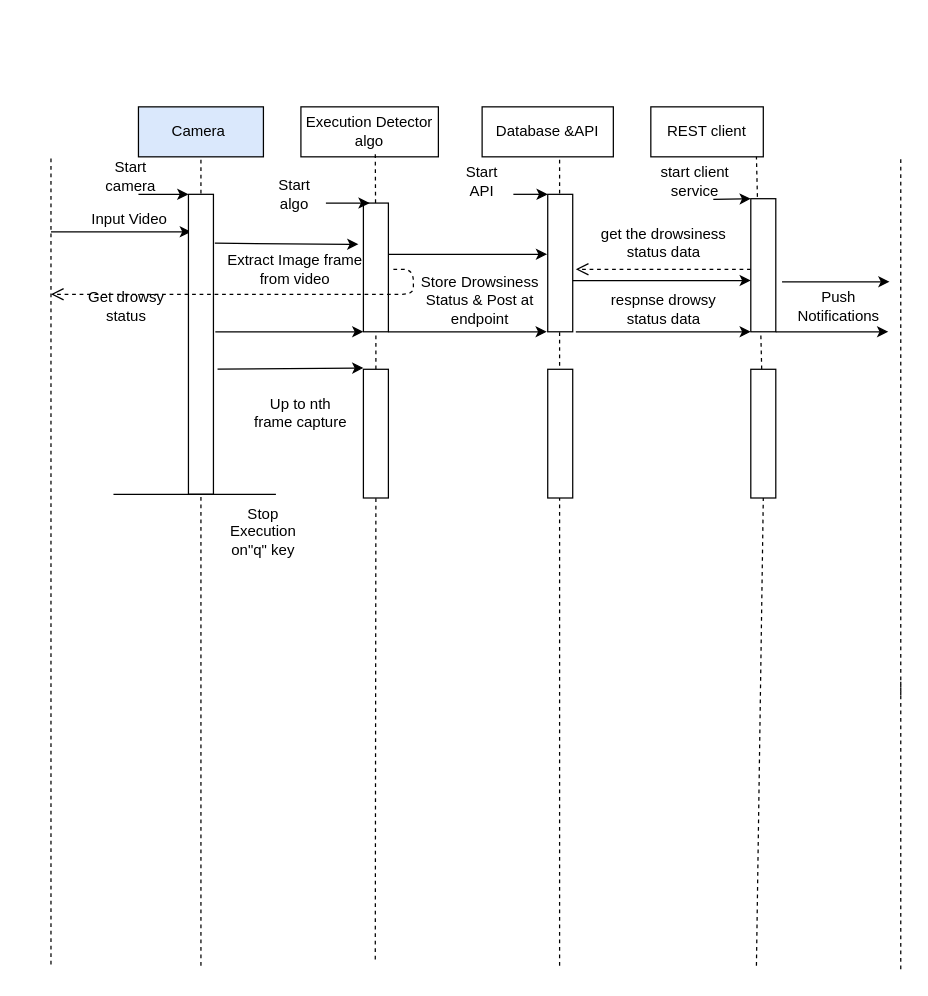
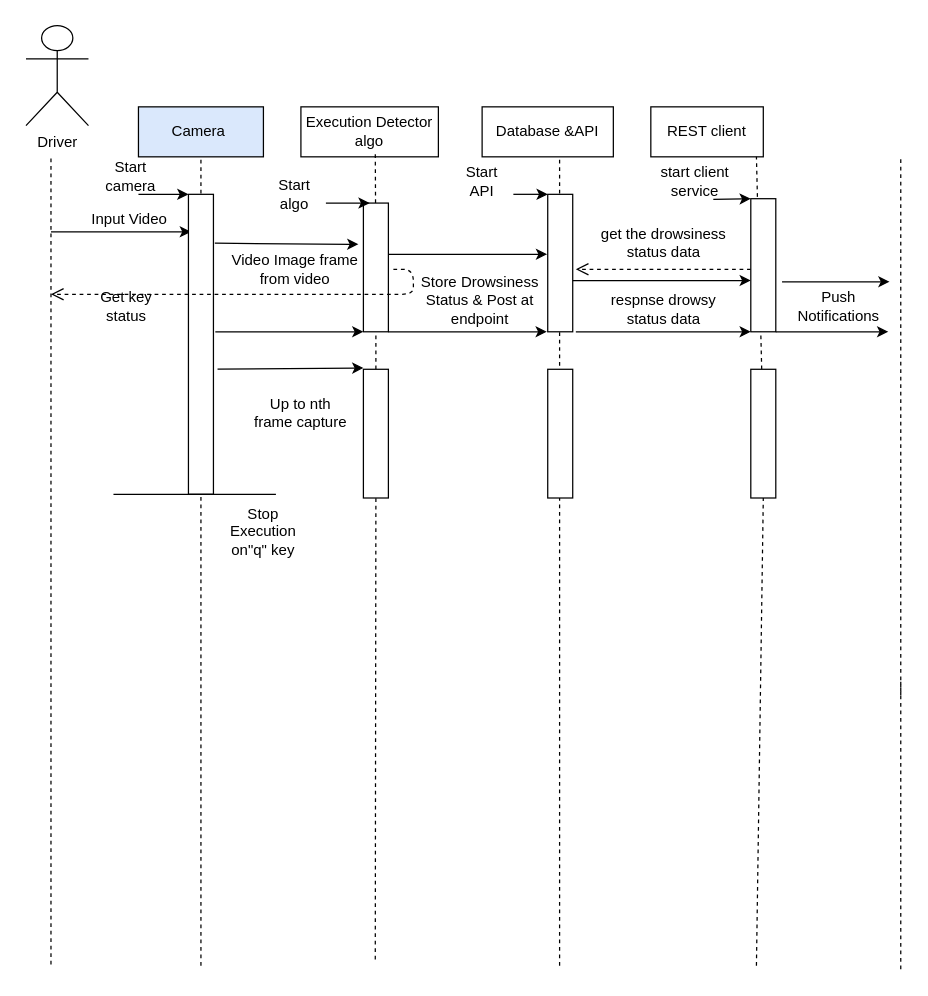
  <mxCell id="0" />
  <mxCell id="1" parent="0" />
  <mxCell id="2" value="Camera&amp;nbsp;" style="rounded=0;whiteSpace=wrap;html=1;fillColor=#dae8fc;" vertex="1" parent="1"><mxGeometry x="110" y="85" width="100" height="40" as="geometry" /></mxCell>
  <mxCell id="3" value="Execution Detector algo" style="rounded=0;whiteSpace=wrap;html=1;" vertex="1" parent="1"><mxGeometry x="240" y="85" width="110" height="40" as="geometry" /></mxCell>
  <mxCell id="4" value="Database &amp;amp;API" style="rounded=0;whiteSpace=wrap;html=1;" vertex="1" parent="1"><mxGeometry x="385" y="85" width="105" height="40" as="geometry" /></mxCell>
  <mxCell id="5" value="REST client" style="rounded=0;whiteSpace=wrap;html=1;" vertex="1" parent="1"><mxGeometry x="520" y="85" width="90" height="40" as="geometry" /></mxCell>
+ <mxCell id="6" value="Driver" style="shape=umlActor;verticalLabelPosition=bottom;verticalAlign=top;html=1;outlineConnect=0;" vertex="1" parent="1"><mxGeometry x="20" y="20" width="50" height="80" as="geometry" /></mxCell>
  <mxCell id="7" value="" style="endArrow=none;dashed=1;html=1;entryX=0.5;entryY=1;entryDx=0;entryDy=0;" edge="1" parent="1" target="2"><mxGeometry width="50" height="50" relative="1" as="geometry"><mxPoint x="160" y="772.273" as="sourcePoint" /><mxPoint x="120" y="195" as="targetPoint" /></mxGeometry></mxCell>
  <mxCell id="8" value="" style="endArrow=none;dashed=1;html=1;entryX=0.5;entryY=1;entryDx=0;entryDy=0;" edge="1" parent="1"><mxGeometry width="50" height="50" relative="1" as="geometry"><mxPoint x="40" y="771.273" as="sourcePoint" /><mxPoint x="40" y="124" as="targetPoint" /></mxGeometry></mxCell>
  <mxCell id="9" value="" style="endArrow=none;dashed=1;html=1;entryX=0.5;entryY=1;entryDx=0;entryDy=0;" edge="1" parent="1" source="15"><mxGeometry width="50" height="50" relative="1" as="geometry"><mxPoint x="299.5" y="767.273" as="sourcePoint" /><mxPoint x="299.5" y="120" as="targetPoint" /></mxGeometry></mxCell>
  <mxCell id="10" value="" style="endArrow=none;dashed=1;html=1;entryX=0.5;entryY=1;entryDx=0;entryDy=0;" edge="1" parent="1"><mxGeometry width="50" height="50" relative="1" as="geometry"><mxPoint x="447" y="772.273" as="sourcePoint" /><mxPoint x="447" y="125" as="targetPoint" /></mxGeometry></mxCell>
  <mxCell id="11" value="" style="endArrow=none;dashed=1;html=1;entryX=0.5;entryY=1;entryDx=0;entryDy=0;" edge="1" parent="1" source="47"><mxGeometry width="50" height="50" relative="1" as="geometry"><mxPoint x="604.5" y="772.273" as="sourcePoint" /><mxPoint x="604.5" y="125" as="targetPoint" /></mxGeometry></mxCell>
  <mxCell id="12" value="Input Video" style="text;html=1;strokeColor=none;fillColor=none;align=center;verticalAlign=middle;whiteSpace=wrap;rounded=0;" vertex="1" parent="1"><mxGeometry x="68" y="165" width="70" height="20" as="geometry" /></mxCell>
  <mxCell id="13" value="" style="endArrow=classic;html=1;" edge="1" parent="1"><mxGeometry width="50" height="50" relative="1" as="geometry"><mxPoint x="40" y="185" as="sourcePoint" /><mxPoint x="152" y="185" as="targetPoint" /></mxGeometry></mxCell>
  <mxCell id="14" value="" style="rounded=0;whiteSpace=wrap;html=1;" vertex="1" parent="1"><mxGeometry x="150" y="155" width="20" height="240" as="geometry" /></mxCell>
  <mxCell id="15" value="" style="rounded=0;whiteSpace=wrap;html=1;" vertex="1" parent="1"><mxGeometry x="290" y="162" width="20" height="103" as="geometry" /></mxCell>
  <mxCell id="16" value="" style="endArrow=none;dashed=1;html=1;entryX=0.5;entryY=1;entryDx=0;entryDy=0;" edge="1" parent="1" source="44" target="15"><mxGeometry width="50" height="50" relative="1" as="geometry"><mxPoint x="299.5" y="767.273" as="sourcePoint" /><mxPoint x="299.5" y="120" as="targetPoint" /></mxGeometry></mxCell>
- <mxCell id="17" value="Extract Image frame &lt;br&gt;from video" style="text;html=1;align=center;verticalAlign=middle;resizable=0;points=[];autosize=1;" vertex="1" parent="1"><mxGeometry x="175" y="200" width="120" height="30" as="geometry" /></mxCell>
+ <mxCell id="17" value="Video Image frame &lt;br&gt;from video" style="text;html=1;align=center;verticalAlign=middle;resizable=0;points=[];autosize=1;" vertex="1" parent="1"><mxGeometry x="175" y="200" width="120" height="30" as="geometry" /></mxCell>
  <mxCell id="18" value="" style="rounded=0;whiteSpace=wrap;html=1;" vertex="1" parent="1"><mxGeometry x="437.5" y="155" width="20" height="110" as="geometry" /></mxCell>
  <mxCell id="19" value="Store Drowsiness Status &amp;amp; Post at endpoint" style="text;html=1;strokeColor=none;fillColor=none;align=center;verticalAlign=middle;whiteSpace=wrap;rounded=0;" vertex="1" parent="1"><mxGeometry x="331" y="225" width="105" height="30" as="geometry" /></mxCell>
  <mxCell id="20" value="" style="endArrow=classic;html=1;entryX=0.25;entryY=0;entryDx=0;entryDy=0;" edge="1" parent="1" target="15"><mxGeometry width="50" height="50" relative="1" as="geometry"><mxPoint x="260" y="162" as="sourcePoint" /><mxPoint x="250" y="135" as="targetPoint" /></mxGeometry></mxCell>
  <mxCell id="21" value="Start algo" style="text;html=1;strokeColor=none;fillColor=none;align=center;verticalAlign=middle;whiteSpace=wrap;rounded=0;" vertex="1" parent="1"><mxGeometry x="215" y="145" width="40" height="20" as="geometry" /></mxCell>
  <mxCell id="22" value="" style="endArrow=classic;html=1;entryX=0;entryY=0;entryDx=0;entryDy=0;" edge="1" parent="1" target="14"><mxGeometry width="50" height="50" relative="1" as="geometry"><mxPoint x="110" y="155" as="sourcePoint" /><mxPoint x="110" y="125" as="targetPoint" /></mxGeometry></mxCell>
  <mxCell id="23" value="Start camera" style="text;html=1;strokeColor=none;fillColor=none;align=center;verticalAlign=middle;whiteSpace=wrap;rounded=0;" vertex="1" parent="1"><mxGeometry x="84" y="131" width="40" height="20" as="geometry" /></mxCell>
  <mxCell id="24" value="" style="endArrow=classic;html=1;strokeColor=#000000;fontStyle=0;exitX=1.055;exitY=0.163;exitDx=0;exitDy=0;exitPerimeter=0;" edge="1" parent="1" source="14"><mxGeometry width="50" height="50" relative="1" as="geometry"><mxPoint x="169" y="185" as="sourcePoint" /><mxPoint x="286" y="195" as="targetPoint" /></mxGeometry></mxCell>
  <mxCell id="25" value="" style="endArrow=classic;html=1;strokeColor=#000000;" edge="1" parent="1"><mxGeometry width="50" height="50" relative="1" as="geometry"><mxPoint x="310" y="203" as="sourcePoint" /><mxPoint x="437" y="203" as="targetPoint" /></mxGeometry></mxCell>
  <mxCell id="26" value="" style="endArrow=classic;html=1;entryX=0;entryY=0;entryDx=0;entryDy=0;" edge="1" parent="1" target="18"><mxGeometry width="50" height="50" relative="1" as="geometry"><mxPoint x="410" y="155" as="sourcePoint" /><mxPoint x="440" y="165" as="targetPoint" /></mxGeometry></mxCell>
  <mxCell id="27" value="Start API" style="text;html=1;strokeColor=none;fillColor=none;align=center;verticalAlign=middle;whiteSpace=wrap;rounded=0;" vertex="1" parent="1"><mxGeometry x="365" y="135" width="40" height="20" as="geometry" /></mxCell>
  <mxCell id="28" value="" style="html=1;verticalAlign=bottom;endArrow=open;dashed=1;endSize=8;strokeColor=#000000;" edge="1" parent="1"><mxGeometry relative="1" as="geometry"><mxPoint x="600" y="215" as="sourcePoint" /><mxPoint x="460" y="215" as="targetPoint" /></mxGeometry></mxCell>
  <mxCell id="29" value="&amp;nbsp;&lt;br&gt;get the drowsiness &lt;br&gt;status data" style="text;html=1;align=center;verticalAlign=middle;resizable=0;points=[];autosize=1;" vertex="1" parent="1"><mxGeometry x="470" y="162" width="120" height="50" as="geometry" /></mxCell>
  <mxCell id="30" value="" style="endArrow=classic;html=1;strokeColor=#000000;exitX=1;exitY=0.25;exitDx=0;exitDy=0;" edge="1" parent="1"><mxGeometry width="50" height="50" relative="1" as="geometry"><mxPoint x="457.5" y="224" as="sourcePoint" /><mxPoint x="600" y="224" as="targetPoint" /></mxGeometry></mxCell>
  <mxCell id="31" value="&amp;nbsp;&lt;br&gt;respnse drowsy &lt;br&gt;status data" style="text;html=1;align=center;verticalAlign=middle;resizable=0;points=[];autosize=1;" vertex="1" parent="1"><mxGeometry x="470" y="215" width="120" height="50" as="geometry" /></mxCell>
  <mxCell id="32" value="" style="rounded=0;whiteSpace=wrap;html=1;" vertex="1" parent="1"><mxGeometry x="600" y="158.5" width="20" height="106.5" as="geometry" /></mxCell>
  <mxCell id="33" value="" style="endArrow=classic;html=1;entryX=0;entryY=0;entryDx=0;entryDy=0;" edge="1" parent="1" target="32"><mxGeometry width="50" height="50" relative="1" as="geometry"><mxPoint x="570" y="159" as="sourcePoint" /><mxPoint x="447.5" y="165" as="targetPoint" /></mxGeometry></mxCell>
  <mxCell id="34" value="start client &lt;br&gt;service" style="text;html=1;align=center;verticalAlign=middle;resizable=0;points=[];autosize=1;" vertex="1" parent="1"><mxGeometry x="520" y="130" width="70" height="30" as="geometry" /></mxCell>
  <mxCell id="35" value="" style="endArrow=none;dashed=1;html=1;" edge="1" parent="1"><mxGeometry width="50" height="50" relative="1" as="geometry"><mxPoint x="720" y="555.909" as="sourcePoint" /><mxPoint x="720" y="125" as="targetPoint" /></mxGeometry></mxCell>
  <mxCell id="36" value="" style="endArrow=none;dashed=1;html=1;entryX=0.5;entryY=1;entryDx=0;entryDy=0;" edge="1" parent="1"><mxGeometry width="50" height="50" relative="1" as="geometry"><mxPoint x="720" y="775" as="sourcePoint" /><mxPoint x="720" y="545" as="targetPoint" /></mxGeometry></mxCell>
  <mxCell id="37" value="" style="endArrow=classic;html=1;strokeColor=#000000;" edge="1" parent="1"><mxGeometry width="50" height="50" relative="1" as="geometry"><mxPoint x="625" y="225" as="sourcePoint" /><mxPoint x="711" y="225" as="targetPoint" /></mxGeometry></mxCell>
  <mxCell id="38" value="Push &lt;br&gt;Notifications" style="text;html=1;align=center;verticalAlign=middle;resizable=0;points=[];autosize=1;" vertex="1" parent="1"><mxGeometry x="630" y="230" width="80" height="30" as="geometry" /></mxCell>
  <mxCell id="39" value="" style="endArrow=classic;html=1;strokeColor=#000000;" edge="1" parent="1"><mxGeometry width="50" height="50" relative="1" as="geometry"><mxPoint x="171.5" y="265" as="sourcePoint" /><mxPoint x="290" y="265" as="targetPoint" /></mxGeometry></mxCell>
  <mxCell id="40" value="" style="endArrow=classic;html=1;strokeColor=#000000;exitX=1;exitY=1;exitDx=0;exitDy=0;" edge="1" parent="1" source="15"><mxGeometry width="50" height="50" relative="1" as="geometry"><mxPoint x="318.25" y="265" as="sourcePoint" /><mxPoint x="436.75" y="265" as="targetPoint" /></mxGeometry></mxCell>
  <mxCell id="41" value="" style="endArrow=classic;html=1;strokeColor=#000000;" edge="1" parent="1"><mxGeometry width="50" height="50" relative="1" as="geometry"><mxPoint x="460" y="265" as="sourcePoint" /><mxPoint x="600" y="265" as="targetPoint" /></mxGeometry></mxCell>
  <mxCell id="42" value="" style="endArrow=classic;html=1;strokeColor=#000000;exitX=1;exitY=1;exitDx=0;exitDy=0;" edge="1" parent="1" source="32"><mxGeometry width="50" height="50" relative="1" as="geometry"><mxPoint x="570" y="265" as="sourcePoint" /><mxPoint x="710" y="265" as="targetPoint" /></mxGeometry></mxCell>
  <mxCell id="43" value="" style="html=1;verticalAlign=bottom;endArrow=open;dashed=1;endSize=8;strokeColor=#000000;" edge="1" parent="1"><mxGeometry relative="1" as="geometry"><mxPoint x="314" y="215" as="sourcePoint" /><mxPoint x="40" y="235" as="targetPoint" /><Array as="points"><mxPoint x="330" y="215" /><mxPoint x="330" y="235" /></Array></mxGeometry></mxCell>
  <mxCell id="44" value="" style="rounded=0;whiteSpace=wrap;html=1;" vertex="1" parent="1"><mxGeometry x="290" y="295" width="20" height="103" as="geometry" /></mxCell>
  <mxCell id="45" value="" style="endArrow=none;dashed=1;html=1;entryX=0.5;entryY=1;entryDx=0;entryDy=0;" edge="1" parent="1" target="44"><mxGeometry width="50" height="50" relative="1" as="geometry"><mxPoint x="299.5" y="767.273" as="sourcePoint" /><mxPoint x="300" y="265" as="targetPoint" /></mxGeometry></mxCell>
  <mxCell id="46" value="" style="rounded=0;whiteSpace=wrap;html=1;" vertex="1" parent="1"><mxGeometry x="437.5" y="295" width="20" height="103" as="geometry" /></mxCell>
  <mxCell id="47" value="" style="rounded=0;whiteSpace=wrap;html=1;" vertex="1" parent="1"><mxGeometry x="600" y="295" width="20" height="103" as="geometry" /></mxCell>
  <mxCell id="48" value="" style="endArrow=none;dashed=1;html=1;entryX=0.5;entryY=1;entryDx=0;entryDy=0;" edge="1" parent="1" target="47"><mxGeometry width="50" height="50" relative="1" as="geometry"><mxPoint x="604.5" y="772.273" as="sourcePoint" /><mxPoint x="604.5" y="125" as="targetPoint" /></mxGeometry></mxCell>
  <mxCell id="49" value="Up to nth frame capture" style="text;html=1;strokeColor=none;fillColor=none;align=center;verticalAlign=middle;whiteSpace=wrap;rounded=0;" vertex="1" parent="1"><mxGeometry x="200" y="325" width="80" height="10" as="geometry" /></mxCell>
  <mxCell id="50" value="" style="endArrow=classic;html=1;strokeColor=#000000;exitX=0.964;exitY=0.105;exitDx=0;exitDy=0;exitPerimeter=0;" edge="1" parent="1"><mxGeometry width="50" height="50" relative="1" as="geometry"><mxPoint x="173.28" y="294.95" as="sourcePoint" /><mxPoint x="290" y="294" as="targetPoint" /></mxGeometry></mxCell>
  <mxCell id="51" value="" style="endArrow=none;html=1;strokeColor=#000000;" edge="1" parent="1"><mxGeometry width="50" height="50" relative="1" as="geometry"><mxPoint x="90" y="395" as="sourcePoint" /><mxPoint x="220" y="395" as="targetPoint" /><Array as="points" /></mxGeometry></mxCell>
  <mxCell id="52" value="Stop Execution on&quot;q&quot; key" style="text;html=1;strokeColor=none;fillColor=none;align=center;verticalAlign=middle;whiteSpace=wrap;rounded=0;" vertex="1" parent="1"><mxGeometry x="190" y="415" width="40" height="20" as="geometry" /></mxCell>
- <mxCell id="53" value="Get drowsy &lt;br&gt;status" style="text;html=1;align=center;verticalAlign=middle;resizable=0;points=[];autosize=1;" vertex="1" parent="1"><mxGeometry x="60" y="230" width="80" height="30" as="geometry" /></mxCell>
+ <mxCell id="53" value="Get key &lt;br&gt;status" style="text;html=1;align=center;verticalAlign=middle;resizable=0;points=[];autosize=1;" vertex="1" parent="1"><mxGeometry x="60" y="230" width="80" height="30" as="geometry" /></mxCell>
